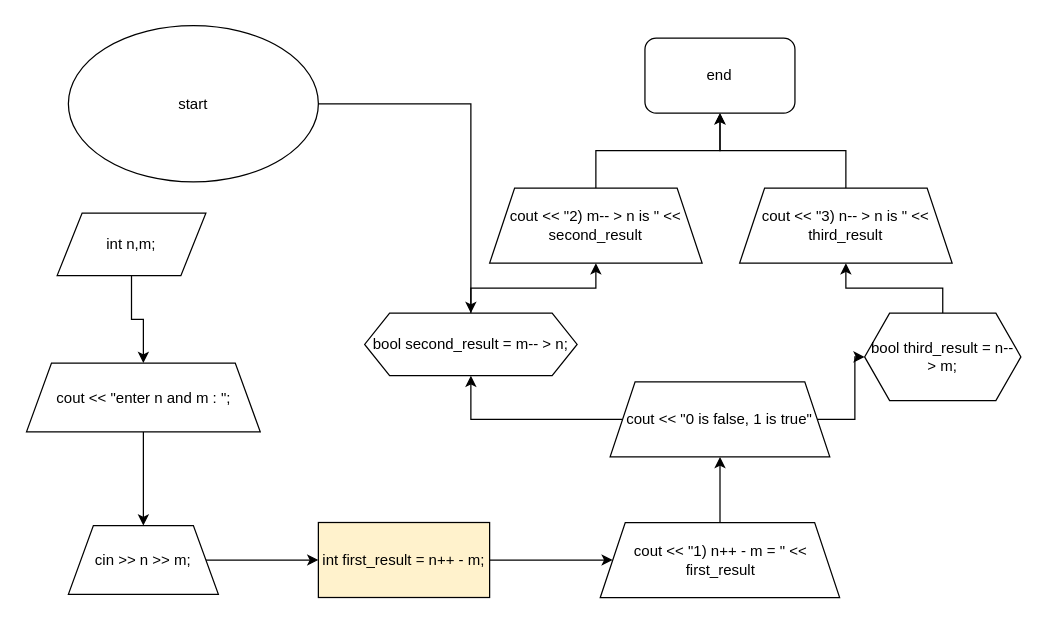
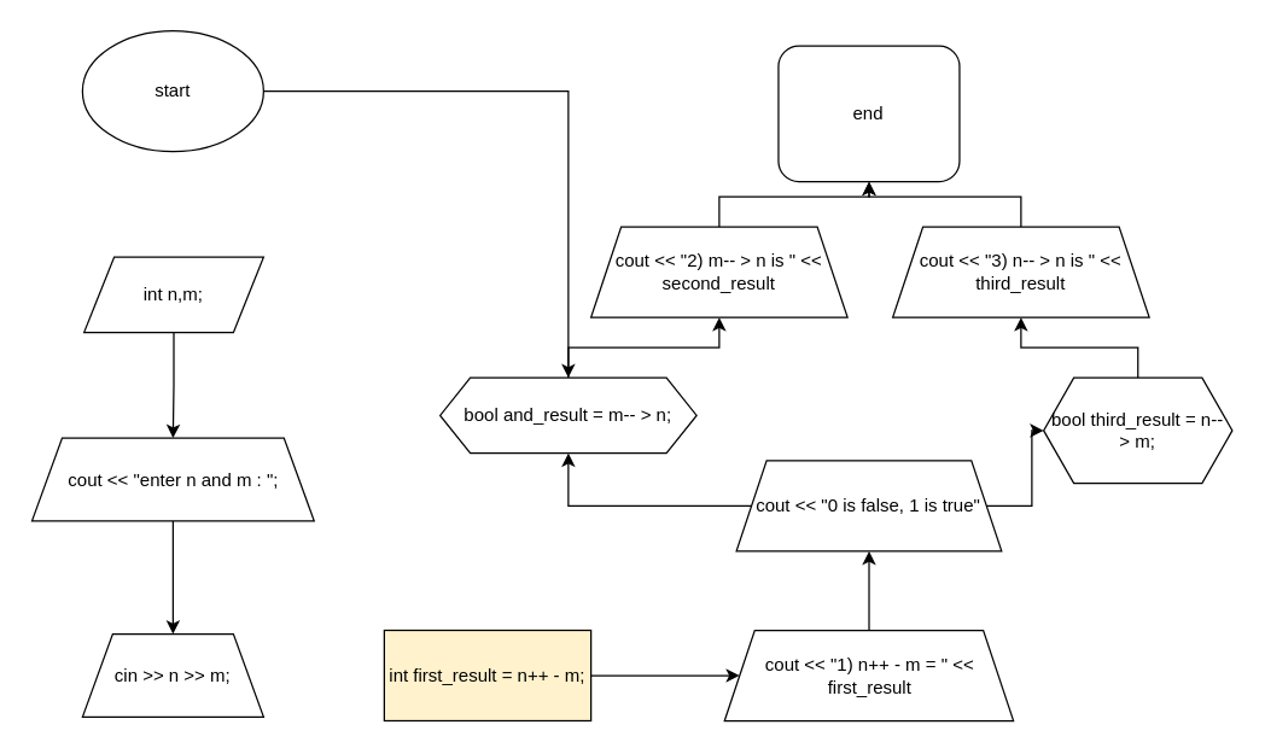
  <mxCell id="0" />
  <mxCell id="1" parent="0" />
  <mxCell id="2" value="" style="edgeStyle=orthogonalEdgeStyle;rounded=0;orthogonalLoop=1;jettySize=auto;html=1;" edge="1" parent="1" source="3" target="18"><mxGeometry relative="1" as="geometry" /></mxCell>
- <mxCell id="3" value="start" style="ellipse;whiteSpace=wrap;html=1;" vertex="1" parent="1"><mxGeometry x="54" y="20" width="200" height="125" as="geometry" /></mxCell>
+ <mxCell id="3" value="start" style="ellipse;whiteSpace=wrap;html=1;" vertex="1" parent="1"><mxGeometry x="54" y="20" width="120" height="80" as="geometry" /></mxCell>
  <mxCell id="4" value="" style="edgeStyle=orthogonalEdgeStyle;rounded=0;orthogonalLoop=1;jettySize=auto;html=1;" edge="1" parent="1" source="5" target="7"><mxGeometry relative="1" as="geometry" /></mxCell>
- <mxCell id="5" value="int n,m;" style="shape=parallelogram;perimeter=parallelogramPerimeter;whiteSpace=wrap;html=1;fixedSize=1;" vertex="1" parent="1"><mxGeometry x="45" y="170" width="119" height="50" as="geometry" /></mxCell>
+ <mxCell id="5" value="int n,m;" style="shape=parallelogram;perimeter=parallelogramPerimeter;whiteSpace=wrap;html=1;fixedSize=1;" vertex="1" parent="1"><mxGeometry x="55" y="170" width="119" height="50" as="geometry" /></mxCell>
  <mxCell id="6" value="" style="edgeStyle=orthogonalEdgeStyle;rounded=0;orthogonalLoop=1;jettySize=auto;html=1;" edge="1" parent="1" source="7" target="9"><mxGeometry relative="1" as="geometry" /></mxCell>
  <mxCell id="7" value="cout &amp;lt;&amp;lt; &quot;enter n and m : &quot;;" style="shape=trapezoid;perimeter=trapezoidPerimeter;whiteSpace=wrap;html=1;fixedSize=1;" vertex="1" parent="1"><mxGeometry x="20.5" y="290" width="187" height="55" as="geometry" /></mxCell>
- <mxCell id="8" value="" style="edgeStyle=orthogonalEdgeStyle;rounded=0;orthogonalLoop=1;jettySize=auto;html=1;" edge="1" parent="1" source="9" target="11"><mxGeometry relative="1" as="geometry" /></mxCell>
  <mxCell id="9" value="cin &amp;gt;&amp;gt; n &amp;gt;&amp;gt; m;" style="shape=trapezoid;perimeter=trapezoidPerimeter;whiteSpace=wrap;html=1;fixedSize=1;" vertex="1" parent="1"><mxGeometry x="54" y="420" width="120" height="55" as="geometry" /></mxCell>
  <mxCell id="10" value="" style="edgeStyle=orthogonalEdgeStyle;rounded=0;orthogonalLoop=1;jettySize=auto;html=1;" edge="1" parent="1" source="11" target="13"><mxGeometry relative="1" as="geometry" /></mxCell>
  <mxCell id="11" value="int first_result = n++ - m;" style="whiteSpace=wrap;html=1;fillColor=#fff2cc;" vertex="1" parent="1"><mxGeometry x="254" y="417.5" width="137" height="60" as="geometry" /></mxCell>
  <mxCell id="12" value="" style="edgeStyle=orthogonalEdgeStyle;rounded=0;orthogonalLoop=1;jettySize=auto;html=1;" edge="1" parent="1" source="13" target="16"><mxGeometry relative="1" as="geometry" /></mxCell>
  <mxCell id="13" value="cout &amp;lt;&amp;lt; &quot;1) n++ - m = &quot; &amp;lt;&amp;lt; first_result" style="shape=trapezoid;perimeter=trapezoidPerimeter;whiteSpace=wrap;html=1;fixedSize=1;" vertex="1" parent="1"><mxGeometry x="479.51" y="417.5" width="191.5" height="60" as="geometry" /></mxCell>
  <mxCell id="14" value="" style="edgeStyle=orthogonalEdgeStyle;rounded=0;orthogonalLoop=1;jettySize=auto;html=1;" edge="1" parent="1" source="16" target="18"><mxGeometry relative="1" as="geometry" /></mxCell>
  <mxCell id="15" value="" style="edgeStyle=orthogonalEdgeStyle;rounded=0;orthogonalLoop=1;jettySize=auto;html=1;" edge="1" parent="1" source="16" target="20"><mxGeometry relative="1" as="geometry" /></mxCell>
  <mxCell id="16" value="cout &amp;lt;&amp;lt; &quot;0 is false, 1 is true&quot;" style="shape=trapezoid;perimeter=trapezoidPerimeter;whiteSpace=wrap;html=1;fixedSize=1;" vertex="1" parent="1"><mxGeometry x="487.38" y="305" width="175.75" height="60" as="geometry" /></mxCell>
  <mxCell id="17" value="" style="edgeStyle=orthogonalEdgeStyle;rounded=0;orthogonalLoop=1;jettySize=auto;html=1;" edge="1" parent="1" source="18" target="22"><mxGeometry relative="1" as="geometry" /></mxCell>
- <mxCell id="18" value="bool second_result = m-- &amp;gt; n;" style="shape=hexagon;perimeter=hexagonPerimeter2;whiteSpace=wrap;html=1;fixedSize=1;" vertex="1" parent="1"><mxGeometry x="291" y="250" width="170" height="50" as="geometry" /></mxCell>
+ <mxCell id="18" value="bool and_result = m-- &amp;gt; n;" style="shape=hexagon;perimeter=hexagonPerimeter2;whiteSpace=wrap;html=1;fixedSize=1;" vertex="1" parent="1"><mxGeometry x="291" y="250" width="170" height="50" as="geometry" /></mxCell>
  <mxCell id="19" value="" style="edgeStyle=orthogonalEdgeStyle;rounded=0;orthogonalLoop=1;jettySize=auto;html=1;" edge="1" parent="1" source="20" target="24"><mxGeometry relative="1" as="geometry" /></mxCell>
  <mxCell id="20" value="bool third_result = n-- &amp;gt; m;" style="shape=hexagon;perimeter=hexagonPerimeter2;whiteSpace=wrap;html=1;fixedSize=1;" vertex="1" parent="1"><mxGeometry x="691" y="250" width="125" height="70" as="geometry" /></mxCell>
  <mxCell id="21" style="edgeStyle=orthogonalEdgeStyle;rounded=0;orthogonalLoop=1;jettySize=auto;html=1;" edge="1" parent="1" source="22" target="25"><mxGeometry relative="1" as="geometry" /></mxCell>
  <mxCell id="22" value="cout &amp;lt;&amp;lt; &quot;2) m-- &amp;gt; n is &quot; &amp;lt;&amp;lt; second_result" style="shape=trapezoid;perimeter=trapezoidPerimeter;whiteSpace=wrap;html=1;fixedSize=1;" vertex="1" parent="1"><mxGeometry x="391" y="150" width="170" height="60" as="geometry" /></mxCell>
  <mxCell id="23" style="edgeStyle=orthogonalEdgeStyle;rounded=0;orthogonalLoop=1;jettySize=auto;html=1;entryX=0.5;entryY=1;entryDx=0;entryDy=0;" edge="1" parent="1" source="24" target="25"><mxGeometry relative="1" as="geometry" /></mxCell>
  <mxCell id="24" value="cout &amp;lt;&amp;lt; &quot;3) n-- &amp;gt; n is &quot; &amp;lt;&amp;lt; third_result" style="shape=trapezoid;perimeter=trapezoidPerimeter;whiteSpace=wrap;html=1;fixedSize=1;" vertex="1" parent="1"><mxGeometry x="591" y="150" width="170" height="60" as="geometry" /></mxCell>
- <mxCell id="25" value="end" style="rounded=1;whiteSpace=wrap;html=1;" vertex="1" parent="1"><mxGeometry x="515.26" y="30" width="120" height="60" as="geometry" /></mxCell>
+ <mxCell id="25" value="end" style="rounded=1;whiteSpace=wrap;html=1;" vertex="1" parent="1"><mxGeometry x="515.26" y="30" width="120" height="90" as="geometry" /></mxCell>
